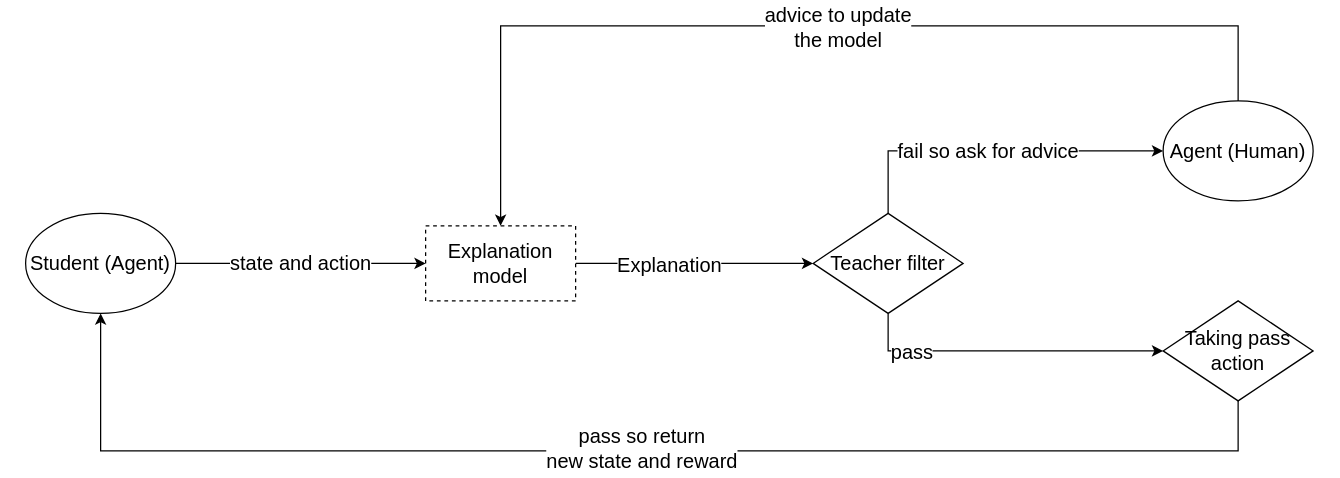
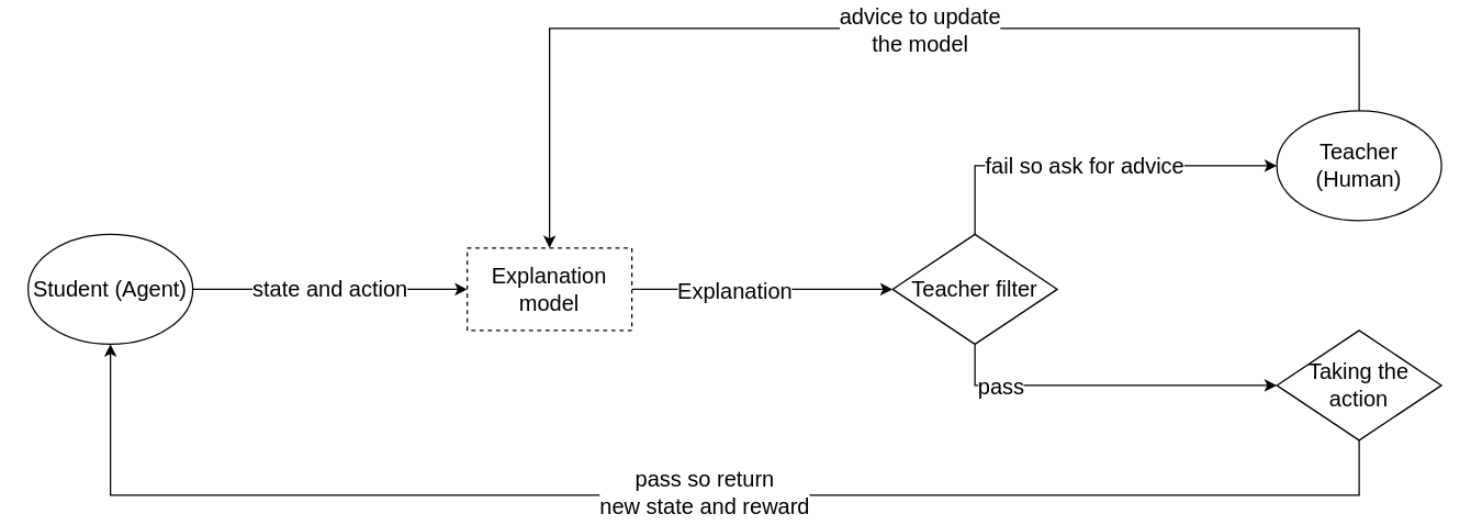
  <mxCell id="0" />
  <mxCell id="1" parent="0" />
  <mxCell id="2" style="edgeStyle=orthogonalEdgeStyle;rounded=0;orthogonalLoop=1;jettySize=auto;html=1;exitX=0.5;exitY=0;exitDx=0;exitDy=0;entryX=0.5;entryY=0;entryDx=0;entryDy=0;fontSize=16;" parent="1" source="4" target="14" edge="1"><mxGeometry relative="1" as="geometry"><Array as="points"><mxPoint x="990" y="20" /><mxPoint x="400" y="20" /></Array></mxGeometry></mxCell>
  <mxCell id="3" value="advice to update&lt;br style=&quot;font-size: 16px;&quot;&gt;the model" style="edgeLabel;html=1;align=center;verticalAlign=middle;resizable=0;points=[];fontSize=16;" parent="2" vertex="1" connectable="0"><mxGeometry x="0.059" relative="1" as="geometry"><mxPoint x="48" as="offset" /></mxGeometry></mxCell>
- <mxCell id="4" value="Agent (Human)" style="ellipse;whiteSpace=wrap;html=1;fontSize=16;" parent="1" vertex="1"><mxGeometry x="930" y="80" width="120" height="80" as="geometry" /></mxCell>
+ <mxCell id="4" value="Teacher (Human)" style="ellipse;whiteSpace=wrap;html=1;fontSize=16;" parent="1" vertex="1"><mxGeometry x="930" y="80" width="120" height="80" as="geometry" /></mxCell>
  <mxCell id="5" value="state and action" style="edgeStyle=orthogonalEdgeStyle;rounded=0;orthogonalLoop=1;jettySize=auto;html=1;fontSize=16;" parent="1" source="6" target="14" edge="1"><mxGeometry relative="1" as="geometry" /></mxCell>
  <mxCell id="6" value="Student (Agent)" style="ellipse;whiteSpace=wrap;html=1;fontSize=16;" parent="1" vertex="1"><mxGeometry x="20" y="170" width="120" height="80" as="geometry" /></mxCell>
  <mxCell id="7" style="edgeStyle=orthogonalEdgeStyle;rounded=0;orthogonalLoop=1;jettySize=auto;html=1;entryX=0;entryY=0.5;entryDx=0;entryDy=0;fontSize=16;" parent="1" source="11" target="17" edge="1"><mxGeometry relative="1" as="geometry"><Array as="points"><mxPoint x="710" y="280" /></Array></mxGeometry></mxCell>
  <mxCell id="8" value="pass" style="edgeLabel;html=1;align=center;verticalAlign=middle;resizable=0;points=[];fontSize=16;" parent="7" vertex="1" connectable="0"><mxGeometry x="-0.5" y="-1" relative="1" as="geometry"><mxPoint x="-15" y="-1" as="offset" /></mxGeometry></mxCell>
  <mxCell id="9" style="edgeStyle=orthogonalEdgeStyle;rounded=0;orthogonalLoop=1;jettySize=auto;html=1;exitX=0.5;exitY=0;exitDx=0;exitDy=0;entryX=0;entryY=0.5;entryDx=0;entryDy=0;fontSize=16;" parent="1" source="11" target="4" edge="1"><mxGeometry relative="1" as="geometry" /></mxCell>
  <mxCell id="10" value="fail so ask for advice" style="edgeLabel;html=1;align=center;verticalAlign=middle;resizable=0;points=[];fontSize=16;" parent="9" vertex="1" connectable="0"><mxGeometry x="-0.044" y="1" relative="1" as="geometry"><mxPoint as="offset" /></mxGeometry></mxCell>
  <mxCell id="11" value="Teacher filter" style="rhombus;whiteSpace=wrap;html=1;fontSize=16;" parent="1" vertex="1"><mxGeometry x="650" y="170" width="120" height="80" as="geometry" /></mxCell>
  <mxCell id="12" value="" style="edgeStyle=orthogonalEdgeStyle;rounded=0;orthogonalLoop=1;jettySize=auto;html=1;fontSize=16;" parent="1" source="14" target="11" edge="1"><mxGeometry relative="1" as="geometry" /></mxCell>
  <mxCell id="13" value="Explanation" style="edgeLabel;html=1;align=center;verticalAlign=middle;resizable=0;points=[];fontSize=16;" parent="12" vertex="1" connectable="0"><mxGeometry x="-0.218" relative="1" as="geometry"><mxPoint as="offset" /></mxGeometry></mxCell>
  <mxCell id="14" value="Explanation model" style="rounded=0;whiteSpace=wrap;html=1;fontSize=16;dashed=1;" parent="1" vertex="1"><mxGeometry x="340" y="180" width="120" height="60" as="geometry" /></mxCell>
  <mxCell id="15" style="edgeStyle=orthogonalEdgeStyle;rounded=0;orthogonalLoop=1;jettySize=auto;html=1;entryX=0.5;entryY=1;entryDx=0;entryDy=0;fontSize=16;" parent="1" source="17" target="6" edge="1"><mxGeometry relative="1" as="geometry"><Array as="points"><mxPoint x="990" y="360" /><mxPoint x="80" y="360" /></Array></mxGeometry></mxCell>
  <mxCell id="16" value="pass so return &lt;br style=&quot;font-size: 16px;&quot;&gt;new state and reward" style="edgeLabel;html=1;align=center;verticalAlign=middle;resizable=0;points=[];fontSize=16;" parent="15" vertex="1" connectable="0"><mxGeometry x="-0.022" y="-3" relative="1" as="geometry"><mxPoint as="offset" /></mxGeometry></mxCell>
- <mxCell id="17" value="Taking pass action" style="rhombus;whiteSpace=wrap;html=1;fontSize=16;" parent="1" vertex="1"><mxGeometry x="930" y="240" width="120" height="80" as="geometry" /></mxCell>
+ <mxCell id="17" value="Taking the action" style="rhombus;whiteSpace=wrap;html=1;fontSize=16;" parent="1" vertex="1"><mxGeometry x="930" y="240" width="120" height="80" as="geometry" /></mxCell>
